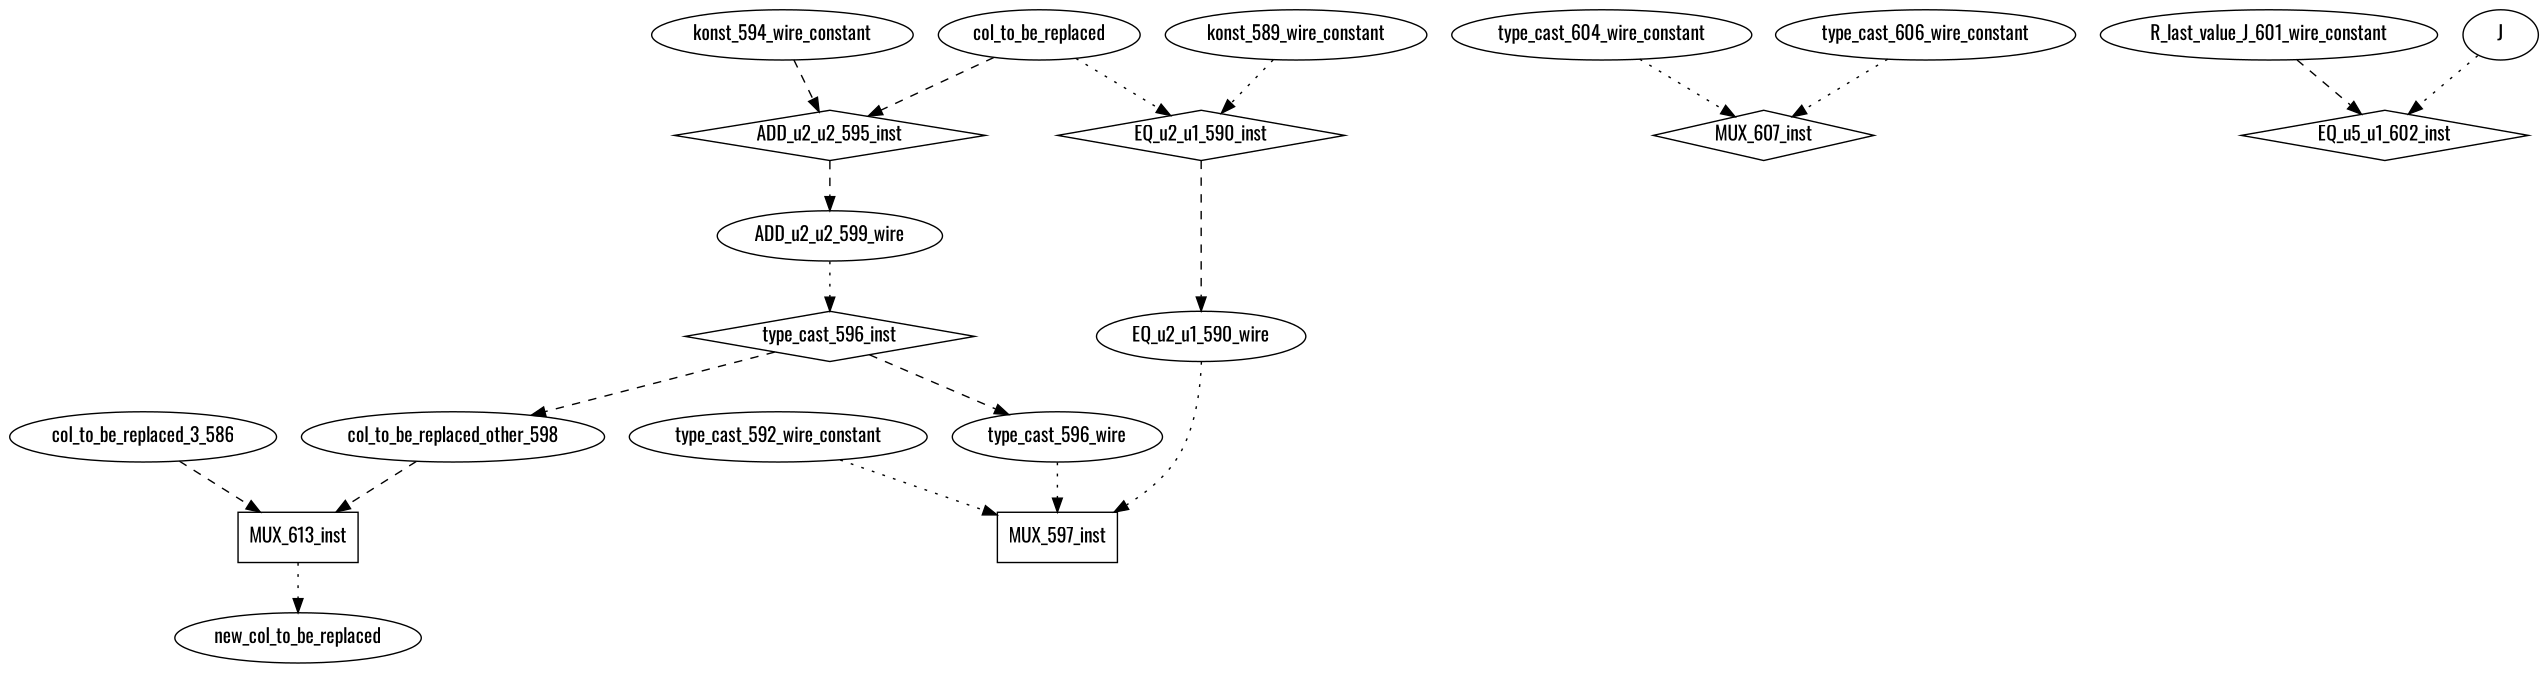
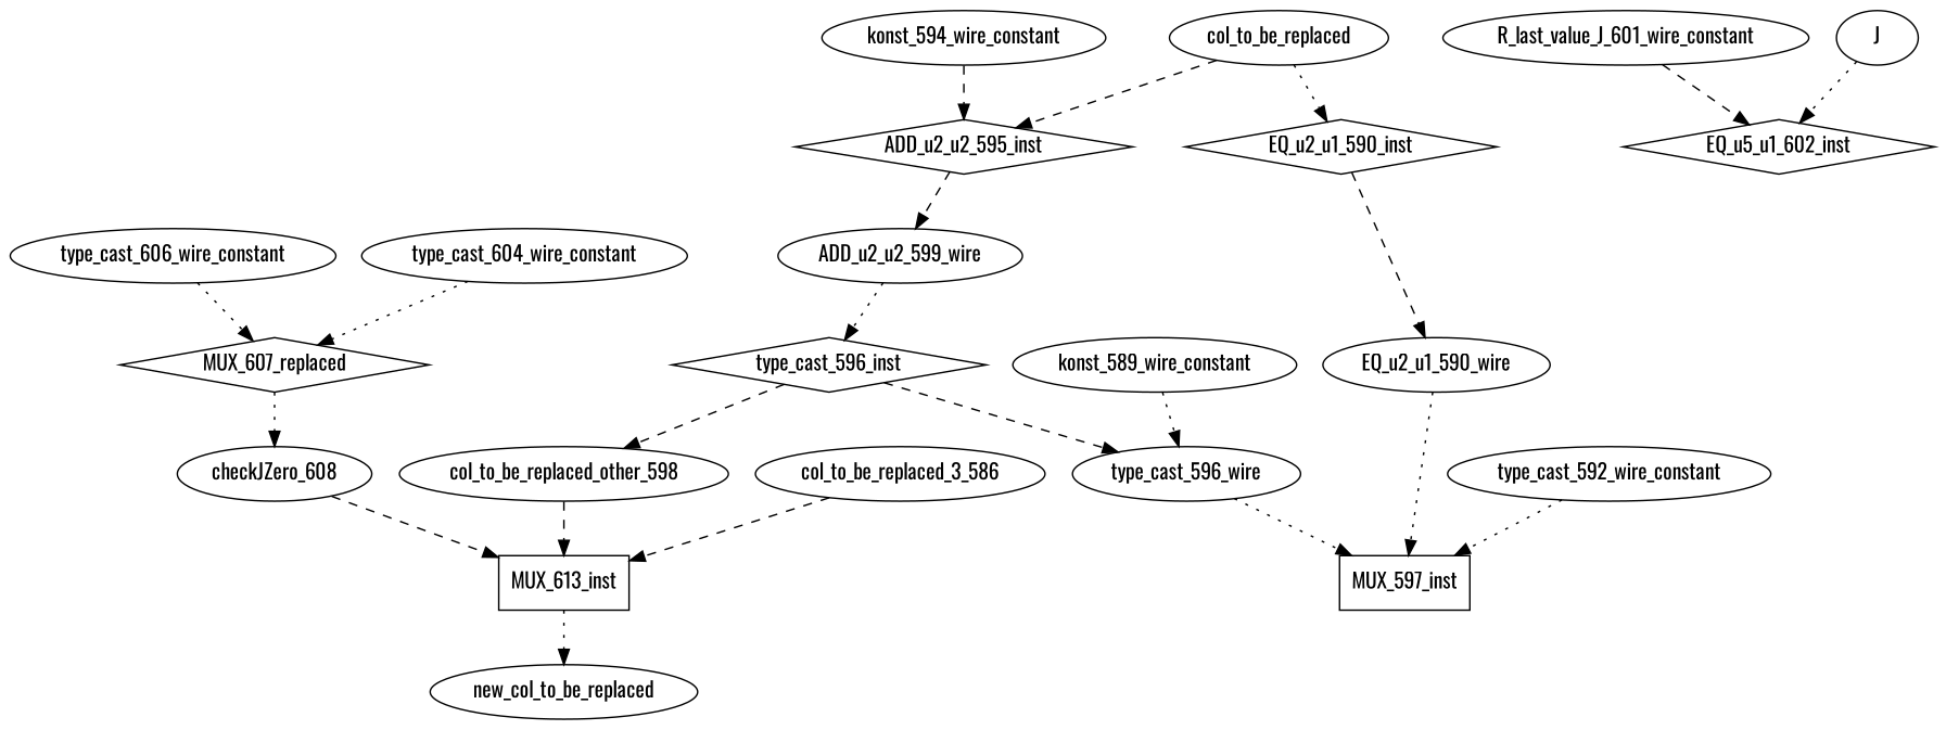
  digraph {
    fontname=Oswald
    node [fontname=Oswald shape=ellipse]
    edge [fontname=Oswald style=dotted]
    n1 [label=ADD_u2_u2_599_wire]
    type_cast_596_inst [shape=diamond]
    col_to_be_replaced_other_598
    type_cast_596_wire
    MUX_597_inst [shape=rectangle]
    EQ_u2_u1_590_wire
-   MUX_607_inst [shape=diamond]
+   MUX_607_inst [shape=diamond label=MUX_607_replaced]
+   checkJZero_608
    EQ_u5_u1_602_inst [shape=diamond]
    R_last_value_J_601_wire_constant
    MUX_613_inst [shape=rectangle]
    new_col_to_be_replaced [shape=""]
    col_to_be_replaced_3_586
    EQ_u2_u1_590_inst [shape=diamond]
    konst_589_wire_constant
    ADD_u2_u2_595_inst [shape=diamond]
    konst_594_wire_constant
    type_cast_592_wire_constant
    type_cast_604_wire_constant
    type_cast_606_wire_constant
    col_to_be_replaced [shape=""]
    J [shape=""]
    n1 -> type_cast_596_inst
    type_cast_596_inst -> col_to_be_replaced_other_598 [style=dashed]
    type_cast_596_inst -> type_cast_596_wire [style=dashed]
    col_to_be_replaced_other_598 -> MUX_613_inst [style=dashed]
    type_cast_596_wire -> MUX_597_inst
    EQ_u2_u1_590_wire -> MUX_597_inst
+   MUX_607_inst -> checkJZero_608
+   checkJZero_608 -> MUX_613_inst [style=dashed]
    R_last_value_J_601_wire_constant -> EQ_u5_u1_602_inst [style=dashed]
    MUX_613_inst -> new_col_to_be_replaced
    col_to_be_replaced_3_586 -> MUX_613_inst [style=dashed]
    EQ_u2_u1_590_inst -> EQ_u2_u1_590_wire [style=dashed]
-   konst_589_wire_constant -> EQ_u2_u1_590_inst
+   konst_589_wire_constant -> type_cast_596_wire
    ADD_u2_u2_595_inst -> n1 [style=dashed]
    konst_594_wire_constant -> ADD_u2_u2_595_inst [style=dashed]
    type_cast_592_wire_constant -> MUX_597_inst
    type_cast_604_wire_constant -> MUX_607_inst
    type_cast_606_wire_constant -> MUX_607_inst
    col_to_be_replaced -> EQ_u2_u1_590_inst
    col_to_be_replaced -> ADD_u2_u2_595_inst [style=dashed]
    J -> EQ_u5_u1_602_inst
  }
